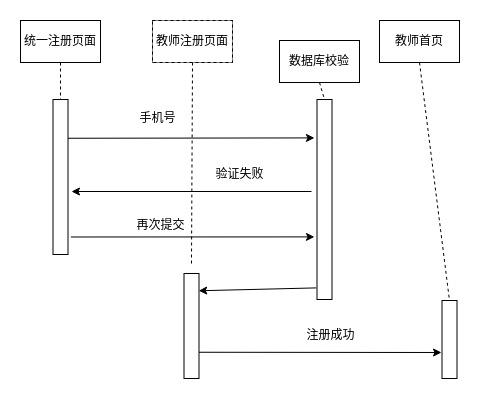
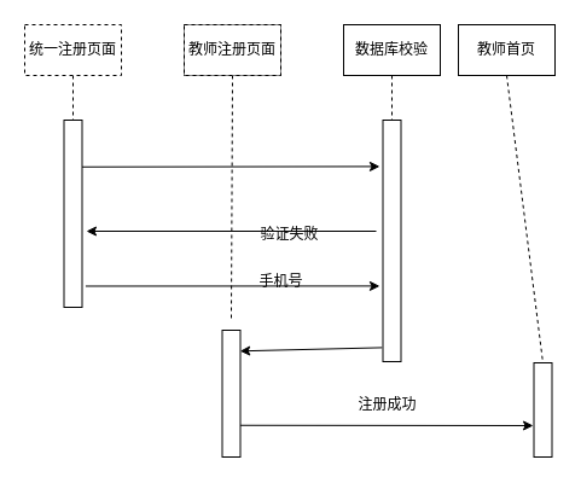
  <mxCell id="0" />
  <mxCell id="1" parent="0" />
  <mxCell id="2" style="edgeStyle=none;html=1;exitX=1;exitY=0.25;exitDx=0;exitDy=0;strokeColor=#000000;entryX=-0.171;entryY=0.192;entryDx=0;entryDy=0;entryPerimeter=0;fontColor=#000000;" parent="1" source="4" target="17" edge="1"><mxGeometry relative="1" as="geometry"><mxPoint x="320" y="135" as="targetPoint" /></mxGeometry></mxCell>
  <mxCell id="3" style="edgeStyle=none;html=1;exitX=1.195;exitY=0.887;exitDx=0;exitDy=0;entryX=-0.171;entryY=0.687;entryDx=0;entryDy=0;strokeColor=#000000;fontColor=#000000;exitPerimeter=0;entryPerimeter=0;" parent="1" source="4" target="17" edge="1"><mxGeometry relative="1" as="geometry" /></mxCell>
  <mxCell id="4" value="" style="rounded=0;whiteSpace=wrap;html=1;fillColor=#FFFFFF;strokeColor=#000000;fontColor=#000000;" parent="1" vertex="1"><mxGeometry x="52.5" y="99" width="15" height="155" as="geometry" /></mxCell>
  <mxCell id="5" value="学生注册页面" style="rounded=0;whiteSpace=wrap;html=1;fontColor=#000000;" parent="1" vertex="1"><mxGeometry x="152" y="20" width="80" height="42" as="geometry" /></mxCell>
  <mxCell id="6" style="edgeStyle=none;rounded=0;html=1;exitX=0.5;exitY=1;exitDx=0;exitDy=0;entryX=0.5;entryY=0;entryDx=0;entryDy=0;dashed=1;strokeColor=#000000;fontColor=#000000;endArrow=none;endFill=0;" parent="1" source="7" target="17" edge="1"><mxGeometry relative="1" as="geometry" /></mxCell>
- <mxCell id="7" value="数据库校验" style="rounded=0;whiteSpace=wrap;html=1;fillColor=#FFFFFF;strokeColor=#000000;fontColor=#000000;" parent="1" vertex="1"><mxGeometry x="279" y="40" width="80" height="42" as="geometry" /></mxCell>
+ <mxCell id="7" value="数据库校验" style="rounded=0;whiteSpace=wrap;html=1;fillColor=#FFFFFF;strokeColor=#000000;fontColor=#000000;" parent="1" vertex="1"><mxGeometry x="284" y="20" width="80" height="42" as="geometry" /></mxCell>
  <mxCell id="8" style="edgeStyle=none;rounded=0;html=1;exitX=0.5;exitY=1;exitDx=0;exitDy=0;entryX=0.5;entryY=0;entryDx=0;entryDy=0;dashed=1;strokeColor=#000000;fontColor=#000000;endArrow=none;endFill=0;" parent="1" source="9" target="22" edge="1"><mxGeometry relative="1" as="geometry" /></mxCell>
  <mxCell id="9" value="教师首页" style="rounded=0;whiteSpace=wrap;html=1;fillColor=#FFFFFF;strokeColor=#000000;fontColor=#000000;" parent="1" vertex="1"><mxGeometry x="379" y="20" width="80" height="42" as="geometry" /></mxCell>
  <mxCell id="10" style="edgeStyle=none;html=1;exitX=0.5;exitY=1;exitDx=0;exitDy=0;entryX=0.5;entryY=0;entryDx=0;entryDy=0;strokeColor=#000000;fontColor=#000000;rounded=0;endArrow=none;endFill=0;dashed=1;" parent="1" source="11" target="4" edge="1"><mxGeometry relative="1" as="geometry" /></mxCell>
- <mxCell id="11" value="统一注册页面" style="rounded=0;whiteSpace=wrap;html=1;fillColor=#FFFFFF;strokeColor=#000000;fontColor=#000000;" parent="1" vertex="1"><mxGeometry x="20" y="20" width="80" height="42" as="geometry" /></mxCell>
+ <mxCell id="11" value="统一注册页面" style="rounded=0;whiteSpace=wrap;html=1;fillColor=#FFFFFF;strokeColor=#000000;fontColor=#000000;dashed=1;" parent="1" vertex="1"><mxGeometry x="20" y="20" width="80" height="42" as="geometry" /></mxCell>
  <mxCell id="12" value="学生注册页面" style="rounded=0;whiteSpace=wrap;html=1;fontColor=#000000;" parent="1" vertex="1"><mxGeometry x="152" y="20" width="80" height="42" as="geometry" /></mxCell>
  <mxCell id="13" style="edgeStyle=none;rounded=0;html=1;exitX=0.5;exitY=1;exitDx=0;exitDy=0;entryX=0.5;entryY=0;entryDx=0;entryDy=0;dashed=1;strokeColor=#000000;fontColor=#000000;endArrow=none;endFill=0;" parent="1" source="14" edge="1"><mxGeometry relative="1" as="geometry"><mxPoint x="191" y="263" as="targetPoint" /></mxGeometry></mxCell>
  <mxCell id="14" value="教师注册页面" style="rounded=0;whiteSpace=wrap;html=1;fillColor=#FFFFFF;strokeColor=#000000;fontColor=#000000;dashed=1;" parent="1" vertex="1"><mxGeometry x="152" y="20" width="80" height="42" as="geometry" /></mxCell>
  <mxCell id="15" style="edgeStyle=none;html=1;strokeColor=#000000;fontColor=#000000;" parent="1" edge="1"><mxGeometry relative="1" as="geometry"><mxPoint x="311" y="191" as="sourcePoint" /><mxPoint x="71" y="191" as="targetPoint" /></mxGeometry></mxCell>
  <mxCell id="16" style="edgeStyle=none;html=1;exitX=-0.047;exitY=0.942;exitDx=0;exitDy=0;entryX=0.982;entryY=0.145;entryDx=0;entryDy=0;entryPerimeter=0;strokeColor=#000000;fontColor=#000000;exitPerimeter=0;" parent="1" source="17" edge="1"><mxGeometry relative="1" as="geometry"><mxPoint x="198.23" y="290.26" as="targetPoint" /></mxGeometry></mxCell>
  <mxCell id="17" value="" style="rounded=0;whiteSpace=wrap;html=1;fillColor=#FFFFFF;strokeColor=#000000;fontColor=#000000;" parent="1" vertex="1"><mxGeometry x="316.5" y="99" width="15" height="200" as="geometry" /></mxCell>
- <mxCell id="18" value="&lt;font&gt;手机号&lt;/font&gt;" style="text;html=1;align=center;verticalAlign=middle;resizable=0;points=[];autosize=1;strokeColor=none;fillColor=none;fontColor=#000000;" parent="1" vertex="1"><mxGeometry x="129.5" y="105" width="54" height="26" as="geometry" /></mxCell>
- <mxCell id="19" value="验证失败" style="text;html=1;align=center;verticalAlign=middle;resizable=0;points=[];autosize=1;strokeColor=none;fillColor=none;fontColor=#000000;" parent="1" vertex="1"><mxGeometry x="206" y="161" width="66" height="26" as="geometry" /></mxCell>
- <mxCell id="20" value="再次提交" style="text;html=1;align=center;verticalAlign=middle;resizable=0;points=[];autosize=1;strokeColor=none;fillColor=none;fontColor=#000000;" parent="1" vertex="1"><mxGeometry x="127" y="212" width="66" height="26" as="geometry" /></mxCell>
+ <mxCell id="18" value="&lt;font&gt;手机号&lt;/font&gt;" style="text;html=1;align=center;verticalAlign=middle;resizable=0;points=[];autosize=1;strokeColor=none;fillColor=none;fontColor=#000000;" parent="1" vertex="1"><mxGeometry x="204.5" y="220" width="54" height="26" as="geometry" /></mxCell>
+ <mxCell id="19" value="验证失败" style="text;html=1;align=center;verticalAlign=middle;resizable=0;points=[];autosize=1;strokeColor=none;fillColor=none;fontColor=#000000;" parent="1" vertex="1"><mxGeometry x="206" y="181" width="66" height="26" as="geometry" /></mxCell>
  <mxCell id="21" style="edgeStyle=none;html=1;exitX=1;exitY=0.75;exitDx=0;exitDy=0;strokeColor=#000000;fontColor=#000000;" parent="1" source="25" edge="1"><mxGeometry relative="1" as="geometry"><mxPoint x="448.5" y="381" as="sourcePoint" /><mxPoint x="441" y="352" as="targetPoint" /></mxGeometry></mxCell>
  <mxCell id="22" value="" style="rounded=0;whiteSpace=wrap;html=1;fillColor=#FFFFFF;strokeColor=#000000;fontColor=#000000;" parent="1" vertex="1"><mxGeometry x="441.5" y="300" width="15" height="78" as="geometry" /></mxCell>
  <mxCell id="23" style="edgeStyle=none;rounded=0;html=1;exitX=0;exitY=0.25;exitDx=0;exitDy=0;entryX=1;entryY=0.25;entryDx=0;entryDy=0;dashed=1;strokeColor=#000000;fontColor=#000000;endArrow=none;endFill=0;" parent="1" edge="1"><mxGeometry relative="1" as="geometry"><mxPoint x="183.5" y="310" as="sourcePoint" /><mxPoint x="198.5" y="310" as="targetPoint" /></mxGeometry></mxCell>
- <mxCell id="24" value="注册成功" style="text;html=1;align=center;verticalAlign=middle;resizable=0;points=[];autosize=1;strokeColor=none;fillColor=none;fontColor=#000000;" parent="1" vertex="1"><mxGeometry x="297" y="322" width="66" height="26" as="geometry" /></mxCell>
+ <mxCell id="24" value="注册成功" style="text;html=1;align=center;verticalAlign=middle;resizable=0;points=[];autosize=1;strokeColor=none;fillColor=none;fontColor=#000000;" parent="1" vertex="1"><mxGeometry x="287" y="322" width="66" height="26" as="geometry" /></mxCell>
  <mxCell id="25" value="" style="rounded=0;whiteSpace=wrap;html=1;fillColor=#FFFFFF;strokeColor=#000000;fontColor=#000000;" parent="1" vertex="1"><mxGeometry x="183.5" y="273" width="15" height="105" as="geometry" /></mxCell>
